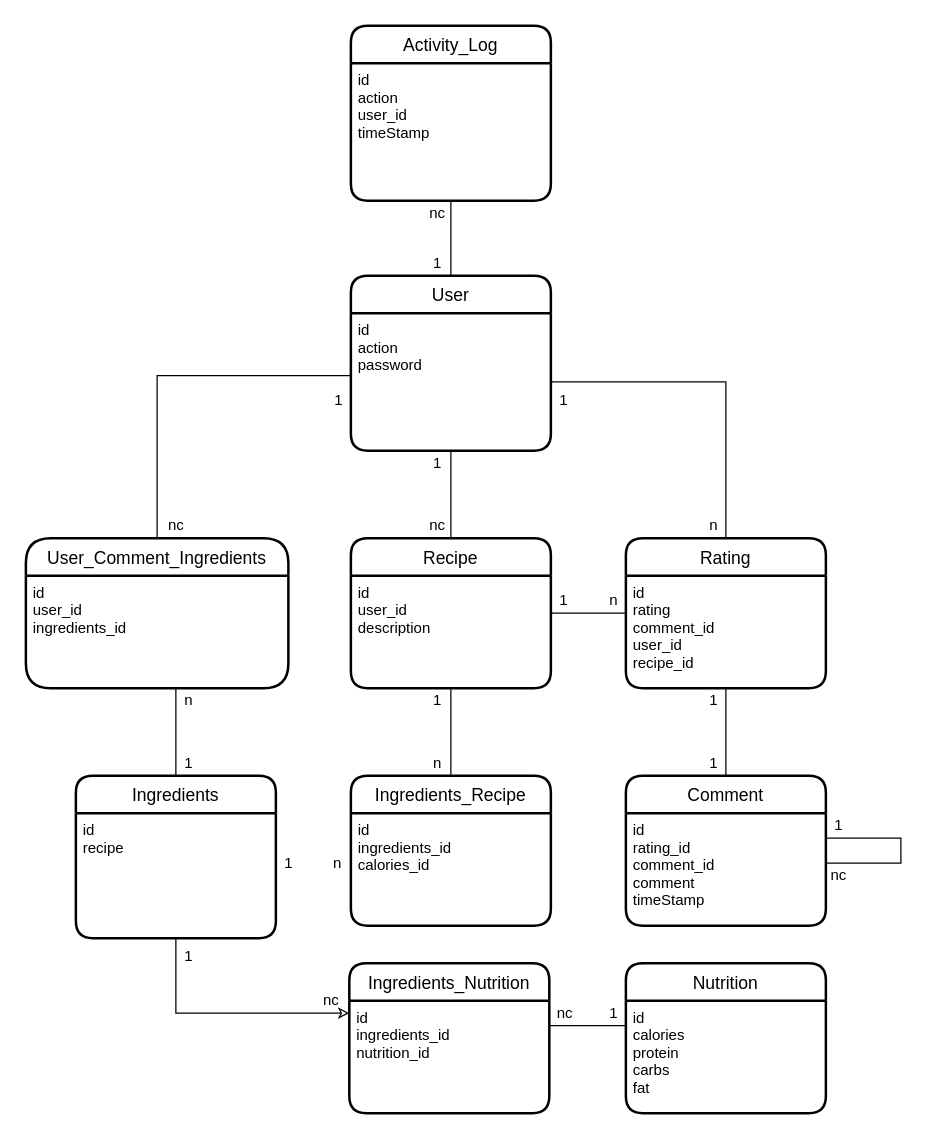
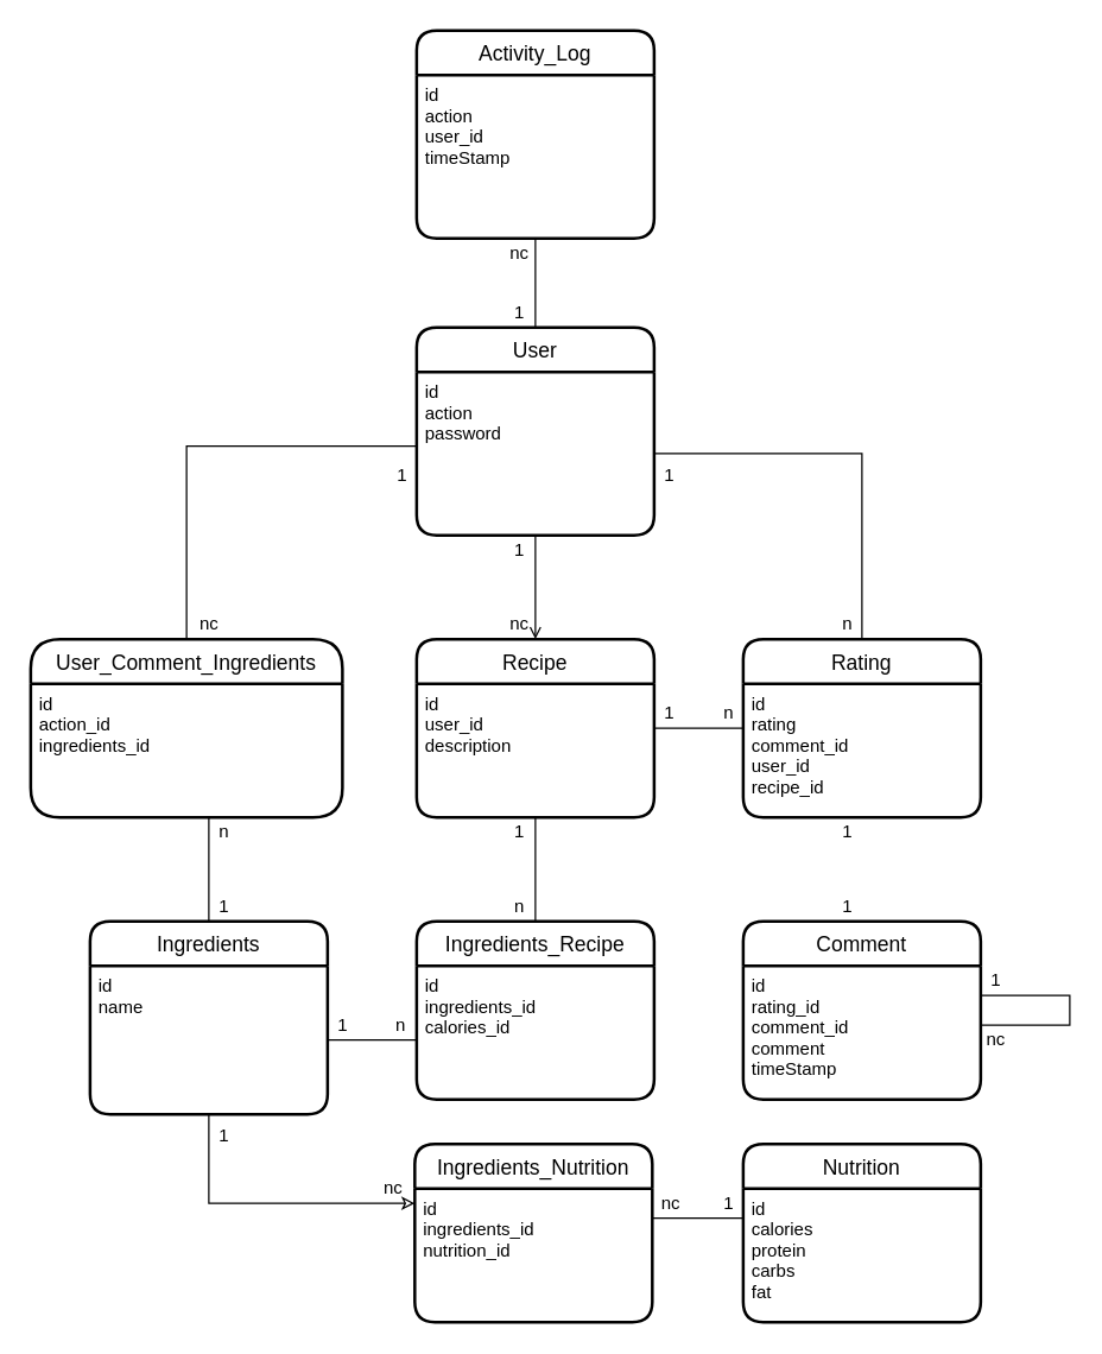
  <mxCell id="0" />
  <mxCell id="1" parent="0" />
- <mxCell id="2" style="edgeStyle=orthogonalEdgeStyle;rounded=0;orthogonalLoop=1;jettySize=auto;html=1;endArrow=none;endFill=0;" edge="1" parent="1" source="4" target="8"><mxGeometry relative="1" as="geometry"><Array as="points"><mxPoint x="360" y="390" /></Array></mxGeometry></mxCell>
+ <mxCell id="2" style="edgeStyle=orthogonalEdgeStyle;rounded=0;orthogonalLoop=1;jettySize=auto;html=1;endArrow=open;endFill=0;" edge="1" parent="1" source="4" target="8"><mxGeometry relative="1" as="geometry"><Array as="points"><mxPoint x="360" y="390" /></Array></mxGeometry></mxCell>
  <mxCell id="3" style="edgeStyle=orthogonalEdgeStyle;rounded=0;orthogonalLoop=1;jettySize=auto;html=1;entryX=0.5;entryY=1;entryDx=0;entryDy=0;endArrow=none;endFill=0;" edge="1" parent="1" source="4" target="35"><mxGeometry relative="1" as="geometry" /></mxCell>
  <mxCell id="4" value="User" style="swimlane;childLayout=stackLayout;horizontal=1;startSize=30;horizontalStack=0;rounded=1;fontSize=14;fontStyle=0;strokeWidth=2;resizeParent=0;resizeLast=1;shadow=0;dashed=0;align=center;" vertex="1" parent="1"><mxGeometry x="280" y="220" width="160" height="140" as="geometry" /></mxCell>
  <mxCell id="5" value="id&#10;action&#10;password&#10;" style="align=left;strokeColor=none;fillColor=none;spacingLeft=4;fontSize=12;verticalAlign=top;resizable=0;rotatable=0;part=1;" vertex="1" parent="4"><mxGeometry y="30" width="160" height="110" as="geometry" /></mxCell>
  <mxCell id="6" value="Ingredients" style="swimlane;childLayout=stackLayout;horizontal=1;startSize=30;horizontalStack=0;rounded=1;fontSize=14;fontStyle=0;strokeWidth=2;resizeParent=0;resizeLast=1;shadow=0;dashed=0;align=center;" vertex="1" parent="1"><mxGeometry x="60" y="620" width="160" height="130" as="geometry" /></mxCell>
- <mxCell id="7" value="id&#10;recipe" style="align=left;strokeColor=none;fillColor=none;spacingLeft=4;fontSize=12;verticalAlign=top;resizable=0;rotatable=0;part=1;" vertex="1" parent="6"><mxGeometry y="30" width="160" height="100" as="geometry" /></mxCell>
+ <mxCell id="7" value="id&#10;name" style="align=left;strokeColor=none;fillColor=none;spacingLeft=4;fontSize=12;verticalAlign=top;resizable=0;rotatable=0;part=1;" vertex="1" parent="6"><mxGeometry y="30" width="160" height="100" as="geometry" /></mxCell>
  <mxCell id="8" value="Recipe" style="swimlane;childLayout=stackLayout;horizontal=1;startSize=30;horizontalStack=0;rounded=1;fontSize=14;fontStyle=0;strokeWidth=2;resizeParent=0;resizeLast=1;shadow=0;dashed=0;align=center;" vertex="1" parent="1"><mxGeometry x="280" y="430" width="160" height="120" as="geometry" /></mxCell>
  <mxCell id="9" value="id&#10;user_id&#10;description" style="align=left;strokeColor=none;fillColor=none;spacingLeft=4;fontSize=12;verticalAlign=top;resizable=0;rotatable=0;part=1;" vertex="1" parent="8"><mxGeometry y="30" width="160" height="90" as="geometry" /></mxCell>
  <mxCell id="10" value="n" style="text;html=1;align=center;verticalAlign=middle;resizable=0;points=[];autosize=1;strokeColor=none;fillColor=none;" vertex="1" parent="1"><mxGeometry x="339" y="600" width="20" height="20" as="geometry" /></mxCell>
  <mxCell id="11" value="1" style="text;html=1;align=center;verticalAlign=middle;resizable=0;points=[];autosize=1;strokeColor=none;fillColor=none;" vertex="1" parent="1"><mxGeometry x="339" y="360" width="20" height="20" as="geometry" /></mxCell>
  <mxCell id="12" value="nc" style="text;html=1;align=center;verticalAlign=middle;resizable=0;points=[];autosize=1;strokeColor=none;fillColor=none;" vertex="1" parent="1"><mxGeometry x="334" y="410" width="30" height="20" as="geometry" /></mxCell>
  <mxCell id="13" value="Nutrition" style="swimlane;childLayout=stackLayout;horizontal=1;startSize=30;horizontalStack=0;rounded=1;fontSize=14;fontStyle=0;strokeWidth=2;resizeParent=0;resizeLast=1;shadow=0;dashed=0;align=center;" vertex="1" parent="1"><mxGeometry x="500" y="770" width="160" height="120" as="geometry" /></mxCell>
  <mxCell id="14" value="id&#10;calories&#10;protein&#10;carbs&#10;fat" style="align=left;strokeColor=none;fillColor=none;spacingLeft=4;fontSize=12;verticalAlign=top;resizable=0;rotatable=0;part=1;" vertex="1" parent="13"><mxGeometry y="30" width="160" height="90" as="geometry" /></mxCell>
  <mxCell id="15" value="nc" style="text;html=1;align=center;verticalAlign=middle;resizable=0;points=[];autosize=1;strokeColor=none;fillColor=none;" vertex="1" parent="1"><mxGeometry x="436.25" y="800" width="30" height="20" as="geometry" /></mxCell>
  <mxCell id="16" value="nc" style="text;html=1;align=center;verticalAlign=middle;resizable=0;points=[];autosize=1;strokeColor=none;fillColor=none;" vertex="1" parent="1"><mxGeometry x="248.75" y="790" width="30" height="20" as="geometry" /></mxCell>
  <mxCell id="17" style="edgeStyle=orthogonalEdgeStyle;rounded=0;orthogonalLoop=1;jettySize=auto;html=1;entryX=1;entryY=0.5;entryDx=0;entryDy=0;endArrow=none;endFill=0;" edge="1" parent="1" source="18" target="5"><mxGeometry relative="1" as="geometry"><Array as="points"><mxPoint x="580" y="305" /></Array></mxGeometry></mxCell>
  <mxCell id="18" value="Rating" style="swimlane;childLayout=stackLayout;horizontal=1;startSize=30;horizontalStack=0;rounded=1;fontSize=14;fontStyle=0;strokeWidth=2;resizeParent=0;resizeLast=1;shadow=0;dashed=0;align=center;" vertex="1" parent="1"><mxGeometry x="500" y="430" width="160" height="120" as="geometry" /></mxCell>
  <mxCell id="19" value="id&#10;rating&#10;comment_id&#10;user_id&#10;recipe_id" style="align=left;strokeColor=none;fillColor=none;spacingLeft=4;fontSize=12;verticalAlign=top;resizable=0;rotatable=0;part=1;" vertex="1" parent="18"><mxGeometry y="30" width="160" height="90" as="geometry" /></mxCell>
  <mxCell id="20" style="edgeStyle=orthogonalEdgeStyle;rounded=0;orthogonalLoop=1;jettySize=auto;html=1;endArrow=none;endFill=0;" edge="1" parent="1" source="18" target="8"><mxGeometry relative="1" as="geometry"><mxPoint x="460" y="520" as="sourcePoint" /><Array as="points"><mxPoint x="470" y="490" /><mxPoint x="470" y="490" /></Array></mxGeometry></mxCell>
  <mxCell id="21" value="1" style="text;html=1;align=center;verticalAlign=middle;resizable=0;points=[];autosize=1;" vertex="1" parent="1"><mxGeometry x="440" y="310" width="20" height="20" as="geometry" /></mxCell>
  <mxCell id="22" value="1" style="text;html=1;align=center;verticalAlign=middle;resizable=0;points=[];autosize=1;" vertex="1" parent="1"><mxGeometry x="440" y="470" width="20" height="20" as="geometry" /></mxCell>
  <mxCell id="23" value="n" style="text;html=1;align=center;verticalAlign=middle;resizable=0;points=[];autosize=1;strokeColor=none;fillColor=none;" vertex="1" parent="1"><mxGeometry x="560" y="410" width="20" height="20" as="geometry" /></mxCell>
  <mxCell id="24" value="n" style="text;html=1;align=center;verticalAlign=middle;resizable=0;points=[];autosize=1;strokeColor=none;fillColor=none;" vertex="1" parent="1"><mxGeometry x="480" y="470" width="20" height="20" as="geometry" /></mxCell>
  <mxCell id="25" style="edgeStyle=orthogonalEdgeStyle;rounded=0;orthogonalLoop=1;jettySize=auto;html=1;endArrow=none;endFill=0;" edge="1" parent="1" source="26" target="5"><mxGeometry relative="1" as="geometry"><Array as="points"><mxPoint x="125" y="300" /></Array></mxGeometry></mxCell>
  <mxCell id="26" value="User_Comment_Ingredients" style="swimlane;childLayout=stackLayout;horizontal=1;startSize=30;horizontalStack=0;rounded=1;fontSize=14;fontStyle=0;strokeWidth=2;resizeParent=0;resizeLast=1;shadow=0;dashed=0;align=center;arcSize=22;" vertex="1" parent="1"><mxGeometry x="20" y="430" width="210" height="120" as="geometry" /></mxCell>
- <mxCell id="27" value="id&#10;user_id&#10;ingredients_id" style="align=left;strokeColor=none;fillColor=none;spacingLeft=4;fontSize=12;verticalAlign=top;resizable=0;rotatable=0;part=1;" vertex="1" parent="26"><mxGeometry y="30" width="210" height="90" as="geometry" /></mxCell>
+ <mxCell id="27" value="id&#10;action_id&#10;ingredients_id" style="align=left;strokeColor=none;fillColor=none;spacingLeft=4;fontSize=12;verticalAlign=top;resizable=0;rotatable=0;part=1;" vertex="1" parent="26"><mxGeometry y="30" width="210" height="90" as="geometry" /></mxCell>
  <mxCell id="28" value="n" style="text;html=1;align=center;verticalAlign=middle;resizable=0;points=[];autosize=1;strokeColor=none;fillColor=none;" vertex="1" parent="1"><mxGeometry x="258.75" y="680" width="20" height="20" as="geometry" /></mxCell>
  <mxCell id="29" style="edgeStyle=orthogonalEdgeStyle;rounded=0;orthogonalLoop=1;jettySize=auto;html=1;endArrow=none;endFill=0;" edge="1" parent="1" source="27" target="6"><mxGeometry relative="1" as="geometry"><mxPoint x="0" y="670" as="targetPoint" /><Array as="points"><mxPoint x="140" y="570" /><mxPoint x="140" y="570" /></Array></mxGeometry></mxCell>
  <mxCell id="30" value="1" style="text;html=1;align=center;verticalAlign=middle;resizable=0;points=[];autosize=1;strokeColor=none;fillColor=none;" vertex="1" parent="1"><mxGeometry x="140" y="600" width="20" height="20" as="geometry" /></mxCell>
  <mxCell id="31" value="n" style="text;html=1;align=center;verticalAlign=middle;resizable=0;points=[];autosize=1;strokeColor=none;fillColor=none;" vertex="1" parent="1"><mxGeometry x="140" y="550" width="20" height="20" as="geometry" /></mxCell>
  <mxCell id="32" value="1" style="text;html=1;align=center;verticalAlign=middle;resizable=0;points=[];autosize=1;strokeColor=none;fillColor=none;" vertex="1" parent="1"><mxGeometry x="260" y="310" width="20" height="20" as="geometry" /></mxCell>
  <mxCell id="33" value="nc" style="text;html=1;align=center;verticalAlign=middle;resizable=0;points=[];autosize=1;strokeColor=none;fillColor=none;" vertex="1" parent="1"><mxGeometry x="125" y="410" width="30" height="20" as="geometry" /></mxCell>
  <mxCell id="34" value="Activity_Log" style="swimlane;childLayout=stackLayout;horizontal=1;startSize=30;horizontalStack=0;rounded=1;fontSize=14;fontStyle=0;strokeWidth=2;resizeParent=0;resizeLast=1;shadow=0;dashed=0;align=center;" vertex="1" parent="1"><mxGeometry x="280" y="20" width="160" height="140" as="geometry" /></mxCell>
  <mxCell id="35" value="id&#10;action&#10;user_id&#10;timeStamp" style="align=left;strokeColor=none;fillColor=none;spacingLeft=4;fontSize=12;verticalAlign=top;resizable=0;rotatable=0;part=1;" vertex="1" parent="34"><mxGeometry y="30" width="160" height="110" as="geometry" /></mxCell>
  <mxCell id="36" value="1" style="text;html=1;align=center;verticalAlign=middle;resizable=0;points=[];autosize=1;strokeColor=none;fillColor=none;" vertex="1" parent="1"><mxGeometry x="339" y="200" width="20" height="20" as="geometry" /></mxCell>
  <mxCell id="37" value="nc" style="text;html=1;align=center;verticalAlign=middle;resizable=0;points=[];autosize=1;strokeColor=none;fillColor=none;" vertex="1" parent="1"><mxGeometry x="334" y="160" width="30" height="20" as="geometry" /></mxCell>
  <mxCell id="38" style="edgeStyle=orthogonalEdgeStyle;rounded=0;orthogonalLoop=1;jettySize=auto;html=1;endArrow=none;endFill=0;" edge="1" parent="1" source="9" target="45"><mxGeometry relative="1" as="geometry"><Array as="points"><mxPoint x="360" y="570" /><mxPoint x="360" y="570" /></Array></mxGeometry></mxCell>
  <mxCell id="39" value="Ingredients_Nutrition" style="swimlane;childLayout=stackLayout;horizontal=1;startSize=30;horizontalStack=0;rounded=1;fontSize=14;fontStyle=0;strokeWidth=2;resizeParent=0;resizeLast=1;shadow=0;dashed=0;align=center;" vertex="1" parent="1"><mxGeometry x="278.75" y="770" width="160" height="120" as="geometry" /></mxCell>
  <mxCell id="40" value="id&#10;ingredients_id&#10;nutrition_id&#10;" style="align=left;strokeColor=none;fillColor=none;spacingLeft=4;fontSize=12;verticalAlign=top;resizable=0;rotatable=0;part=1;" vertex="1" parent="39"><mxGeometry y="30" width="160" height="90" as="geometry" /></mxCell>
  <mxCell id="41" style="edgeStyle=orthogonalEdgeStyle;rounded=0;orthogonalLoop=1;jettySize=auto;html=1;endArrow=classic;endFill=0;" edge="1" parent="1" source="7" target="39"><mxGeometry relative="1" as="geometry"><Array as="points"><mxPoint x="140" y="810" /></Array></mxGeometry></mxCell>
  <mxCell id="42" style="edgeStyle=orthogonalEdgeStyle;rounded=0;orthogonalLoop=1;jettySize=auto;html=1;endArrow=none;endFill=0;" edge="1" parent="1" source="14" target="39"><mxGeometry relative="1" as="geometry"><Array as="points"><mxPoint x="478.75" y="820" /><mxPoint x="478.75" y="820" /></Array></mxGeometry></mxCell>
  <mxCell id="43" value="1" style="text;html=1;align=center;verticalAlign=middle;resizable=0;points=[];autosize=1;" vertex="1" parent="1"><mxGeometry x="480" y="800" width="20" height="20" as="geometry" /></mxCell>
  <mxCell id="44" value="1" style="text;html=1;align=center;verticalAlign=middle;resizable=0;points=[];autosize=1;" vertex="1" parent="1"><mxGeometry x="140" y="755" width="20" height="20" as="geometry" /></mxCell>
  <mxCell id="45" value="Ingredients_Recipe" style="swimlane;childLayout=stackLayout;horizontal=1;startSize=30;horizontalStack=0;rounded=1;fontSize=14;fontStyle=0;strokeWidth=2;resizeParent=0;resizeLast=1;shadow=0;dashed=0;align=center;" vertex="1" parent="1"><mxGeometry x="280" y="620" width="160" height="120" as="geometry" /></mxCell>
  <mxCell id="46" value="id&#10;ingredients_id&#10;calories_id" style="align=left;strokeColor=none;fillColor=none;spacingLeft=4;fontSize=12;verticalAlign=top;resizable=0;rotatable=0;part=1;" vertex="1" parent="45"><mxGeometry y="30" width="160" height="90" as="geometry" /></mxCell>
+ <mxCell id="47" style="edgeStyle=orthogonalEdgeStyle;rounded=0;orthogonalLoop=1;jettySize=auto;html=1;endArrow=none;endFill=0;" edge="1" parent="1" source="46" target="6"><mxGeometry relative="1" as="geometry"><Array as="points"><mxPoint x="250" y="700" /><mxPoint x="250" y="700" /></Array></mxGeometry></mxCell>
  <mxCell id="48" value="1" style="text;html=1;align=center;verticalAlign=middle;resizable=0;points=[];autosize=1;" vertex="1" parent="1"><mxGeometry x="220" y="680" width="20" height="20" as="geometry" /></mxCell>
  <mxCell id="49" value="1" style="text;html=1;align=center;verticalAlign=middle;resizable=0;points=[];autosize=1;" vertex="1" parent="1"><mxGeometry x="339" y="550" width="20" height="20" as="geometry" /></mxCell>
  <mxCell id="50" value="Comment" style="swimlane;childLayout=stackLayout;horizontal=1;startSize=30;horizontalStack=0;rounded=1;fontSize=14;fontStyle=0;strokeWidth=2;resizeParent=0;resizeLast=1;shadow=0;dashed=0;align=center;" vertex="1" parent="1"><mxGeometry x="500" y="620" width="160" height="120" as="geometry" /></mxCell>
  <mxCell id="51" value="id&#10;rating_id&#10;comment_id&#10;comment&#10;timeStamp" style="align=left;strokeColor=none;fillColor=none;spacingLeft=4;fontSize=12;verticalAlign=top;resizable=0;rotatable=0;part=1;" vertex="1" parent="50"><mxGeometry y="30" width="160" height="90" as="geometry" /></mxCell>
- <mxCell id="52" style="edgeStyle=orthogonalEdgeStyle;rounded=0;orthogonalLoop=1;jettySize=auto;html=1;endArrow=none;endFill=0;" edge="1" parent="1" source="19" target="50"><mxGeometry relative="1" as="geometry" /></mxCell>
  <mxCell id="53" value="1" style="text;html=1;align=center;verticalAlign=middle;resizable=0;points=[];autosize=1;" vertex="1" parent="1"><mxGeometry x="560" y="550" width="20" height="20" as="geometry" /></mxCell>
  <mxCell id="54" value="1" style="text;html=1;align=center;verticalAlign=middle;resizable=0;points=[];autosize=1;" vertex="1" parent="1"><mxGeometry x="560" y="600" width="20" height="20" as="geometry" /></mxCell>
  <mxCell id="55" style="edgeStyle=orthogonalEdgeStyle;rounded=0;orthogonalLoop=1;jettySize=auto;html=1;endArrow=none;endFill=0;" edge="1" parent="1" source="50" target="50"><mxGeometry relative="1" as="geometry"><Array as="points"><mxPoint x="720" y="680" /></Array></mxGeometry></mxCell>
  <mxCell id="56" value="1" style="text;html=1;align=center;verticalAlign=middle;resizable=0;points=[];autosize=1;" vertex="1" parent="1"><mxGeometry x="660" y="650" width="20" height="20" as="geometry" /></mxCell>
  <mxCell id="57" value="nc" style="text;html=1;align=center;verticalAlign=middle;resizable=0;points=[];autosize=1;" vertex="1" parent="1"><mxGeometry x="655" y="690" width="30" height="20" as="geometry" /></mxCell>
